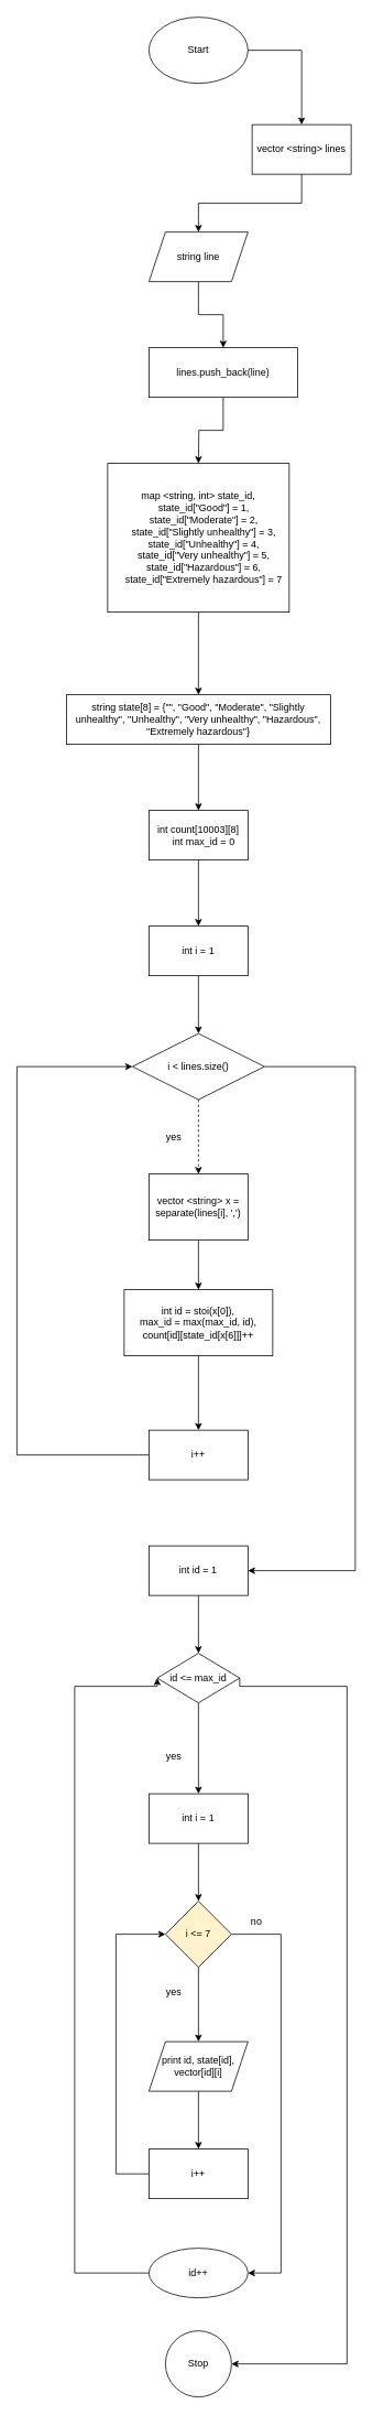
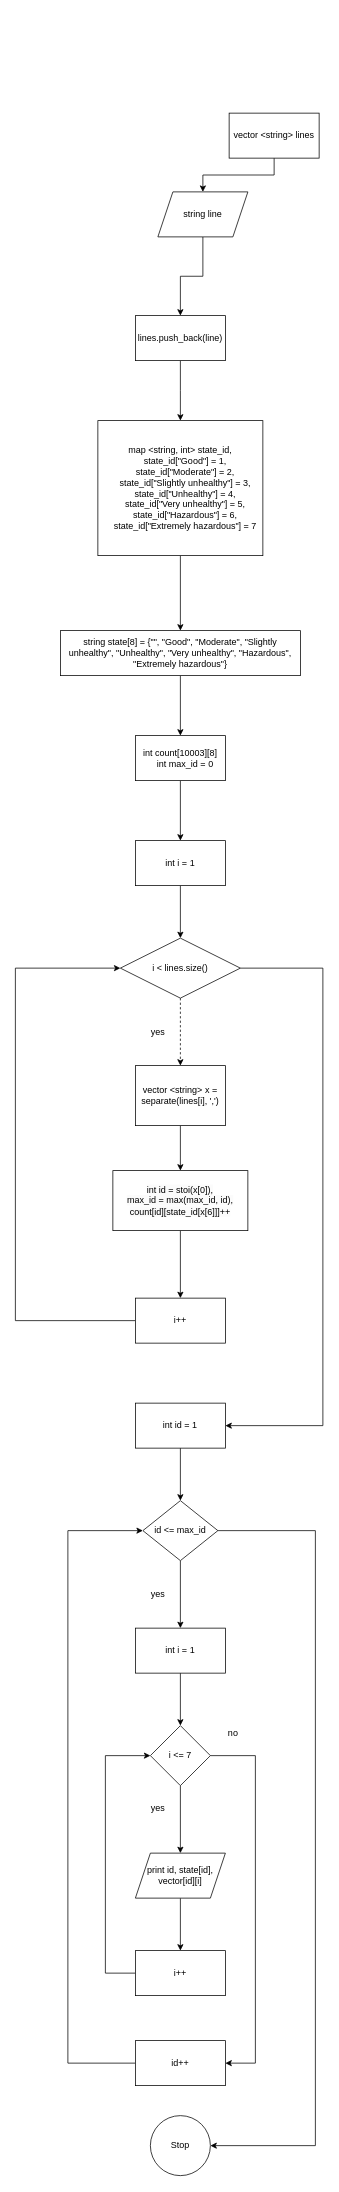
  <mxCell id="0" />
  <mxCell id="1" parent="0" />
- <mxCell id="2" value="" style="edgeStyle=orthogonalEdgeStyle;rounded=0;orthogonalLoop=1;jettySize=auto;html=1;entryX=0.5;entryY=0;entryDx=0;entryDy=0;" edge="1" parent="1" source="3" target="7"><mxGeometry relative="1" as="geometry" /></mxCell>
- <mxCell id="3" value="Start" style="ellipse;whiteSpace=wrap;html=1;" vertex="1" parent="1"><mxGeometry x="180" y="20" width="120" height="80" as="geometry" /></mxCell>
  <mxCell id="4" value="" style="edgeStyle=orthogonalEdgeStyle;rounded=0;orthogonalLoop=1;jettySize=auto;html=1;" edge="1" parent="1" source="5" target="9"><mxGeometry relative="1" as="geometry" /></mxCell>
- <mxCell id="5" value="string line" style="shape=parallelogram;perimeter=parallelogramPerimeter;whiteSpace=wrap;html=1;fixedSize=1;" vertex="1" parent="1"><mxGeometry x="180" y="280" width="120" height="60" as="geometry" /></mxCell>
+ <mxCell id="5" value="string line" style="shape=parallelogram;perimeter=parallelogramPerimeter;whiteSpace=wrap;html=1;fixedSize=1;" vertex="1" parent="1"><mxGeometry x="210" y="255" width="120" height="60" as="geometry" /></mxCell>
  <mxCell id="6" style="edgeStyle=orthogonalEdgeStyle;rounded=0;orthogonalLoop=1;jettySize=auto;html=1;exitX=0.5;exitY=1;exitDx=0;exitDy=0;entryX=0.5;entryY=0;entryDx=0;entryDy=0;" edge="1" parent="1" source="7" target="5"><mxGeometry relative="1" as="geometry" /></mxCell>
  <mxCell id="7" value="vector &amp;lt;string&amp;gt; lines" style="whiteSpace=wrap;html=1;" vertex="1" parent="1"><mxGeometry x="305" y="150" width="120" height="60" as="geometry" /></mxCell>
  <mxCell id="8" value="" style="edgeStyle=orthogonalEdgeStyle;rounded=0;orthogonalLoop=1;jettySize=auto;html=1;" edge="1" parent="1" source="9"><mxGeometry relative="1" as="geometry"><mxPoint x="240" y="560" as="targetPoint" /></mxGeometry></mxCell>
- <mxCell id="9" value="lines.push_back(line)" style="whiteSpace=wrap;html=1;" vertex="1" parent="1"><mxGeometry x="180" y="420" width="180" height="60" as="geometry" /></mxCell>
+ <mxCell id="9" value="lines.push_back(line)" style="whiteSpace=wrap;html=1;" vertex="1" parent="1"><mxGeometry x="180" y="420" width="120" height="60" as="geometry" /></mxCell>
  <mxCell id="10" value="" style="edgeStyle=orthogonalEdgeStyle;rounded=0;orthogonalLoop=1;jettySize=auto;html=1;" edge="1" parent="1" source="11" target="13"><mxGeometry relative="1" as="geometry" /></mxCell>
  <mxCell id="11" value="&lt;span style=&quot;background-color: initial;&quot;&gt;map &amp;lt;string, int&amp;gt; state_id,&lt;/span&gt;&lt;br&gt;&lt;div&gt;&amp;nbsp; &amp;nbsp; state_id[&quot;Good&quot;] = 1,&lt;/div&gt;&lt;div&gt;&amp;nbsp; &amp;nbsp; state_id[&quot;Moderate&quot;] = 2,&lt;/div&gt;&lt;div&gt;&amp;nbsp; &amp;nbsp; state_id[&quot;Slightly unhealthy&quot;] = 3,&lt;/div&gt;&lt;div&gt;&amp;nbsp; &amp;nbsp; state_id[&quot;Unhealthy&quot;] = 4,&lt;/div&gt;&lt;div&gt;&amp;nbsp; &amp;nbsp; state_id[&quot;Very unhealthy&quot;] = 5,&lt;/div&gt;&lt;div&gt;&amp;nbsp; &amp;nbsp; state_id[&quot;Hazardous&quot;] = 6,&lt;/div&gt;&lt;div&gt;&amp;nbsp; &amp;nbsp; state_id[&quot;Extremely hazardous&quot;] = 7&lt;/div&gt;" style="rounded=0;whiteSpace=wrap;html=1;" vertex="1" parent="1"><mxGeometry x="130" y="560" width="220" height="180" as="geometry" /></mxCell>
  <mxCell id="12" value="" style="edgeStyle=orthogonalEdgeStyle;rounded=0;orthogonalLoop=1;jettySize=auto;html=1;" edge="1" parent="1" source="13" target="15"><mxGeometry relative="1" as="geometry" /></mxCell>
  <mxCell id="13" value="string state[8] = {&quot;&quot;, &quot;Good&quot;, &quot;Moderate&quot;, &quot;Slightly unhealthy&quot;, &quot;Unhealthy&quot;, &quot;Very unhealthy&quot;, &quot;Hazardous&quot;, &quot;Extremely hazardous&quot;}" style="whiteSpace=wrap;html=1;rounded=0;" vertex="1" parent="1"><mxGeometry x="80" y="840" width="320" height="60" as="geometry" /></mxCell>
  <mxCell id="14" value="" style="edgeStyle=orthogonalEdgeStyle;rounded=0;orthogonalLoop=1;jettySize=auto;html=1;" edge="1" parent="1" source="15" target="17"><mxGeometry relative="1" as="geometry" /></mxCell>
  <mxCell id="15" value="&lt;div&gt;int count[10003][8]&lt;/div&gt;&lt;div&gt;&amp;nbsp; &amp;nbsp; int max_id = 0&lt;/div&gt;" style="whiteSpace=wrap;html=1;rounded=0;" vertex="1" parent="1"><mxGeometry x="180" y="980" width="120" height="60" as="geometry" /></mxCell>
  <mxCell id="16" value="" style="edgeStyle=orthogonalEdgeStyle;rounded=0;orthogonalLoop=1;jettySize=auto;html=1;" edge="1" parent="1" source="17" target="20"><mxGeometry relative="1" as="geometry" /></mxCell>
  <mxCell id="17" value="int i = 1" style="whiteSpace=wrap;html=1;rounded=0;" vertex="1" parent="1"><mxGeometry x="180" y="1120" width="120" height="60" as="geometry" /></mxCell>
  <mxCell id="18" value="" style="edgeStyle=orthogonalEdgeStyle;rounded=0;orthogonalLoop=1;jettySize=auto;html=1;dashed=1;" edge="1" parent="1" source="20" target="22"><mxGeometry relative="1" as="geometry" /></mxCell>
  <mxCell id="19" style="edgeStyle=orthogonalEdgeStyle;rounded=0;orthogonalLoop=1;jettySize=auto;html=1;exitX=1;exitY=0.5;exitDx=0;exitDy=0;entryX=1;entryY=0.5;entryDx=0;entryDy=0;" edge="1" parent="1" source="20" target="29"><mxGeometry relative="1" as="geometry"><mxPoint x="490" y="1900" as="targetPoint" /><Array as="points"><mxPoint x="430" y="1290" /><mxPoint x="430" y="1900" /></Array></mxGeometry></mxCell>
  <mxCell id="20" value="i &amp;lt; lines.size()" style="rhombus;whiteSpace=wrap;html=1;rounded=0;" vertex="1" parent="1"><mxGeometry x="160" y="1250" width="160" height="80" as="geometry" /></mxCell>
  <mxCell id="21" value="" style="edgeStyle=orthogonalEdgeStyle;rounded=0;orthogonalLoop=1;jettySize=auto;html=1;" edge="1" parent="1" source="22" target="24"><mxGeometry relative="1" as="geometry" /></mxCell>
  <mxCell id="22" value="vector &amp;lt;string&amp;gt; x = separate(lines[i], ',')" style="whiteSpace=wrap;html=1;rounded=0;" vertex="1" parent="1"><mxGeometry x="180" y="1420" width="120" height="80" as="geometry" /></mxCell>
  <mxCell id="23" value="" style="edgeStyle=orthogonalEdgeStyle;rounded=0;orthogonalLoop=1;jettySize=auto;html=1;" edge="1" parent="1" source="24" target="26"><mxGeometry relative="1" as="geometry" /></mxCell>
  <mxCell id="24" value="&lt;span style=&quot;color: rgb(0, 0, 0); font-family: Helvetica; font-size: 12px; font-style: normal; font-variant-ligatures: normal; font-variant-caps: normal; font-weight: 400; letter-spacing: normal; orphans: 2; text-align: center; text-indent: 0px; text-transform: none; widows: 2; word-spacing: 0px; -webkit-text-stroke-width: 0px; background-color: rgb(251, 251, 251); text-decoration-thickness: initial; text-decoration-style: initial; text-decoration-color: initial; float: none; display: inline !important;&quot;&gt;int id = stoi(x[0]),&lt;/span&gt;&lt;br style=&quot;border-color: var(--border-color); color: rgb(0, 0, 0); font-family: Helvetica; font-size: 12px; font-style: normal; font-variant-ligatures: normal; font-variant-caps: normal; font-weight: 400; letter-spacing: normal; orphans: 2; text-align: center; text-indent: 0px; text-transform: none; widows: 2; word-spacing: 0px; -webkit-text-stroke-width: 0px; background-color: rgb(251, 251, 251); text-decoration-thickness: initial; text-decoration-style: initial; text-decoration-color: initial;&quot;&gt;&lt;span style=&quot;color: rgb(0, 0, 0); font-family: Helvetica; font-size: 12px; font-style: normal; font-variant-ligatures: normal; font-variant-caps: normal; font-weight: 400; letter-spacing: normal; orphans: 2; text-align: center; text-indent: 0px; text-transform: none; widows: 2; word-spacing: 0px; -webkit-text-stroke-width: 0px; background-color: rgb(251, 251, 251); text-decoration-thickness: initial; text-decoration-style: initial; text-decoration-color: initial; float: none; display: inline !important;&quot;&gt;max_id = max(max_id, id),&lt;br&gt;count[id][state_id[x[6]]]++&lt;br&gt;&lt;/span&gt;" style="whiteSpace=wrap;html=1;rounded=0;" vertex="1" parent="1"><mxGeometry x="150" y="1560" width="180" height="80" as="geometry" /></mxCell>
  <mxCell id="25" style="edgeStyle=orthogonalEdgeStyle;rounded=0;orthogonalLoop=1;jettySize=auto;html=1;exitX=0;exitY=0.5;exitDx=0;exitDy=0;entryX=0;entryY=0.5;entryDx=0;entryDy=0;" edge="1" parent="1" source="26" target="20"><mxGeometry relative="1" as="geometry"><mxPoint x="40" y="1250" as="targetPoint" /><Array as="points"><mxPoint x="20" y="1760" /><mxPoint x="20" y="1290" /></Array></mxGeometry></mxCell>
  <mxCell id="26" value="i++" style="whiteSpace=wrap;html=1;rounded=0;" vertex="1" parent="1"><mxGeometry x="180" y="1730" width="120" height="60" as="geometry" /></mxCell>
  <mxCell id="27" value="yes" style="text;html=1;align=center;verticalAlign=middle;resizable=0;points=[];autosize=1;strokeColor=none;fillColor=none;" vertex="1" parent="1"><mxGeometry x="190" y="1360" width="40" height="30" as="geometry" /></mxCell>
  <mxCell id="28" value="" style="edgeStyle=orthogonalEdgeStyle;rounded=0;orthogonalLoop=1;jettySize=auto;html=1;" edge="1" parent="1" source="29" target="32"><mxGeometry relative="1" as="geometry" /></mxCell>
  <mxCell id="29" value="int id = 1" style="whiteSpace=wrap;html=1;" vertex="1" parent="1"><mxGeometry x="180" y="1870" width="120" height="60" as="geometry" /></mxCell>
  <mxCell id="30" value="" style="edgeStyle=orthogonalEdgeStyle;rounded=0;orthogonalLoop=1;jettySize=auto;html=1;" edge="1" parent="1" source="32" target="34"><mxGeometry relative="1" as="geometry" /></mxCell>
  <mxCell id="31" style="edgeStyle=orthogonalEdgeStyle;rounded=0;orthogonalLoop=1;jettySize=auto;html=1;exitX=1;exitY=0.5;exitDx=0;exitDy=0;entryX=1;entryY=0.5;entryDx=0;entryDy=0;" edge="1" parent="1" source="32" target="47"><mxGeometry relative="1" as="geometry"><Array as="points"><mxPoint x="420" y="2040" /><mxPoint x="420" y="2860" /></Array></mxGeometry></mxCell>
- <mxCell id="32" value="id &amp;lt;= max_id" style="rhombus;whiteSpace=wrap;html=1;" vertex="1" parent="1"><mxGeometry x="190" y="2000" width="100" height="60" as="geometry" /></mxCell>
+ <mxCell id="32" value="id &amp;lt;= max_id" style="rhombus;whiteSpace=wrap;html=1;" vertex="1" parent="1"><mxGeometry x="190" y="2000" width="100" height="80" as="geometry" /></mxCell>
  <mxCell id="33" value="" style="edgeStyle=orthogonalEdgeStyle;rounded=0;orthogonalLoop=1;jettySize=auto;html=1;" edge="1" parent="1" source="34" target="38"><mxGeometry relative="1" as="geometry" /></mxCell>
  <mxCell id="34" value="int i = 1" style="whiteSpace=wrap;html=1;" vertex="1" parent="1"><mxGeometry x="180" y="2170" width="120" height="60" as="geometry" /></mxCell>
  <mxCell id="35" value="yes" style="text;html=1;align=center;verticalAlign=middle;resizable=0;points=[];autosize=1;strokeColor=none;fillColor=none;" vertex="1" parent="1"><mxGeometry x="190" y="2110" width="40" height="30" as="geometry" /></mxCell>
  <mxCell id="36" value="" style="edgeStyle=orthogonalEdgeStyle;rounded=0;orthogonalLoop=1;jettySize=auto;html=1;" edge="1" parent="1" source="38" target="40"><mxGeometry relative="1" as="geometry" /></mxCell>
  <mxCell id="37" style="edgeStyle=orthogonalEdgeStyle;rounded=0;orthogonalLoop=1;jettySize=auto;html=1;exitX=1;exitY=0.5;exitDx=0;exitDy=0;entryX=1;entryY=0.5;entryDx=0;entryDy=0;" edge="1" parent="1" source="38" target="45"><mxGeometry relative="1" as="geometry"><Array as="points"><mxPoint x="340" y="2340" /><mxPoint x="340" y="2750" /></Array></mxGeometry></mxCell>
- <mxCell id="38" value="i &amp;lt;= 7" style="rhombus;whiteSpace=wrap;html=1;fillColor=#fff2cc;" vertex="1" parent="1"><mxGeometry x="200" y="2300" width="80" height="80" as="geometry" /></mxCell>
+ <mxCell id="38" value="i &amp;lt;= 7" style="rhombus;whiteSpace=wrap;html=1;" vertex="1" parent="1"><mxGeometry x="200" y="2300" width="80" height="80" as="geometry" /></mxCell>
  <mxCell id="39" value="" style="edgeStyle=orthogonalEdgeStyle;rounded=0;orthogonalLoop=1;jettySize=auto;html=1;" edge="1" parent="1" source="40" target="43"><mxGeometry relative="1" as="geometry" /></mxCell>
  <mxCell id="40" value="print id, state[id], vector[id][i]" style="shape=parallelogram;perimeter=parallelogramPerimeter;whiteSpace=wrap;html=1;fixedSize=1;" vertex="1" parent="1"><mxGeometry x="180" y="2470" width="120" height="60" as="geometry" /></mxCell>
  <mxCell id="41" value="yes" style="text;html=1;align=center;verticalAlign=middle;resizable=0;points=[];autosize=1;strokeColor=none;fillColor=none;" vertex="1" parent="1"><mxGeometry x="190" y="2395" width="40" height="30" as="geometry" /></mxCell>
  <mxCell id="42" style="edgeStyle=orthogonalEdgeStyle;rounded=0;orthogonalLoop=1;jettySize=auto;html=1;exitX=0;exitY=0.5;exitDx=0;exitDy=0;entryX=0;entryY=0.5;entryDx=0;entryDy=0;" edge="1" parent="1" source="43" target="38"><mxGeometry relative="1" as="geometry"><Array as="points"><mxPoint y="2630" x="140" /><mxPoint y="2340" x="140" /></Array></mxGeometry></mxCell>
  <mxCell id="43" value="i++" style="rounded=0;whiteSpace=wrap;html=1;" vertex="1" parent="1"><mxGeometry x="180" y="2600" width="120" height="60" as="geometry" /></mxCell>
  <mxCell id="44" style="edgeStyle=orthogonalEdgeStyle;rounded=0;orthogonalLoop=1;jettySize=auto;html=1;exitX=0;exitY=0.5;exitDx=0;exitDy=0;entryX=0;entryY=0.5;entryDx=0;entryDy=0;" edge="1" parent="1" source="45" target="32"><mxGeometry relative="1" as="geometry"><Array as="points"><mxPoint x="90" y="2750" /><mxPoint x="90" y="2040" /></Array></mxGeometry></mxCell>
- <mxCell id="45" value="id++" style="ellipse;whiteSpace=wrap;html=1;" vertex="1" parent="1"><mxGeometry x="180" y="2720" width="120" height="60" as="geometry" /></mxCell>
- <mxCell id="46" value="no" style="text;html=1;align=center;verticalAlign=middle;resizable=0;points=[];autosize=1;strokeColor=none;fillColor=none;" vertex="1" parent="1"><mxGeometry x="290" y="2310" width="40" height="30" as="geometry" /></mxCell>
+ <mxCell id="45" value="id++" style="whiteSpace=wrap;html=1;" vertex="1" parent="1"><mxGeometry x="180" y="2720" width="120" height="60" as="geometry" /></mxCell>
+ <mxCell id="46" value="no" style="text;html=1;align=center;verticalAlign=middle;resizable=0;points=[];autosize=1;strokeColor=none;fillColor=none;" vertex="1" parent="1"><mxGeometry x="290" y="2295" width="40" height="30" as="geometry" /></mxCell>
  <mxCell id="47" value="Stop" style="ellipse;whiteSpace=wrap;html=1;" vertex="1" parent="1"><mxGeometry x="200" y="2820" width="80" height="80" as="geometry" /></mxCell>
